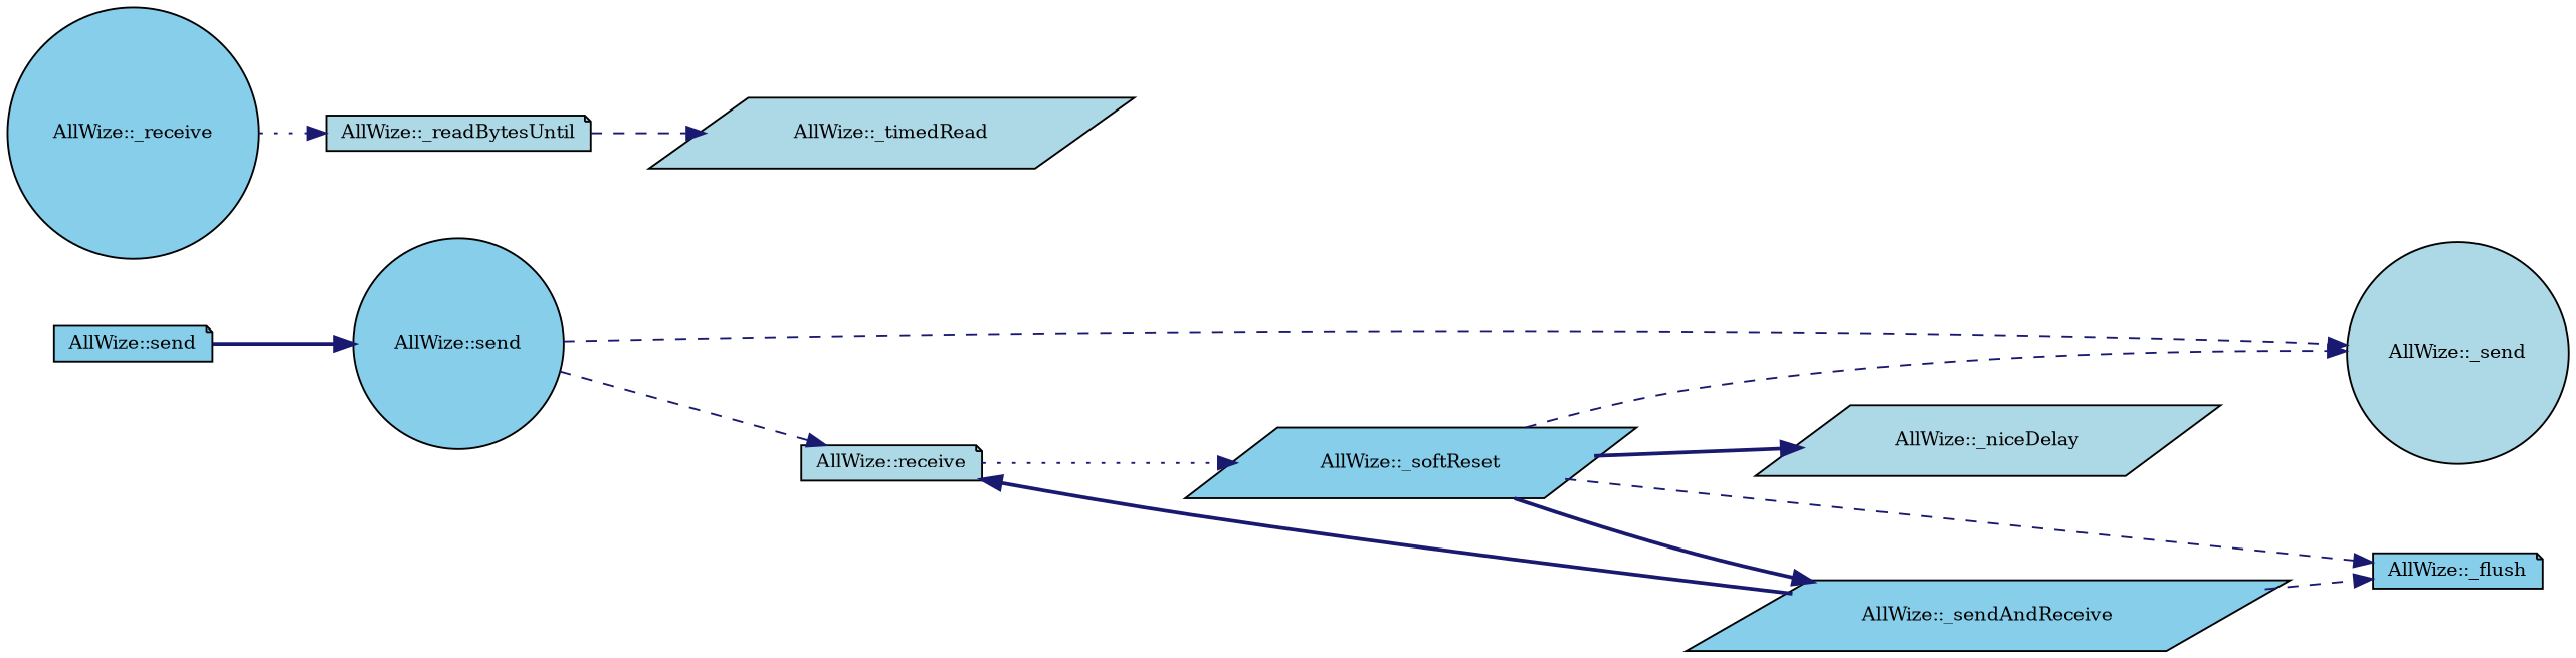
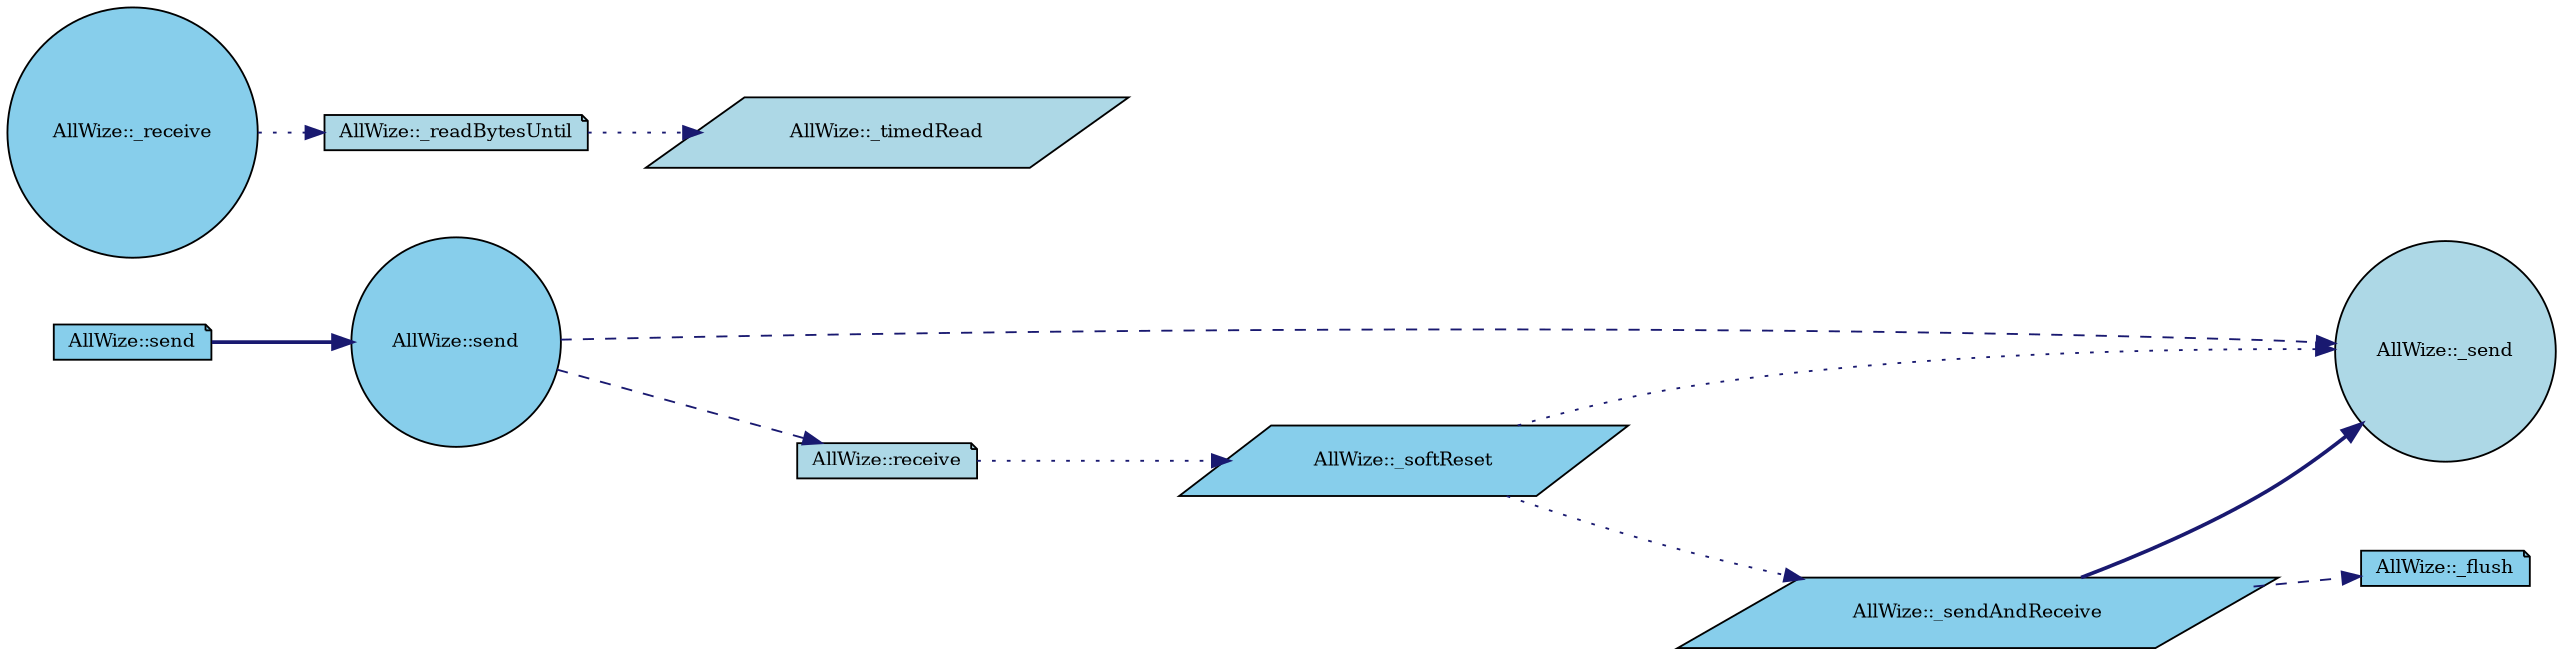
  digraph {
    fontname="DejaVu Serif"
    rankdir=LR
    node [color=black fillcolor=skyblue fontname="DejaVu Serif" fontsize=10 shape=note style=filled]
    edge [color=midnightblue fontname="DejaVu Serif" fontsize=10 labelfontname=Helvetica labelfontsize=10 style=dashed]
    n1 [fontcolor=black height=0.2 label="AllWize::send" width=0.4]
    n2 [height=0.2 label="AllWize::send" shape=circle width=0.4]
    n3 [fillcolor=lightblue height=0.2 label="AllWize::_send" shape=circle width=0.4]
    n4 [fillcolor=lightblue height=0.2 label="AllWize::receive" width=0.4]
    n5 [height=0.2 label="AllWize::_softReset" shape=parallelogram width=0.4]
    n6 [height=0.2 label="AllWize::_flush" width=0.4]
-   n7 [fillcolor=lightblue height=0.2 label="AllWize::_niceDelay" shape=parallelogram width=0.4]
    n8 [height=0.2 label="AllWize::_sendAndReceive" shape=parallelogram width=0.4]
    n9 [height=0.2 label="AllWize::_receive" shape=circle width=0.4]
    n10 [fillcolor=lightblue height=0.2 label="AllWize::_readBytesUntil" width=0.4]
    n11 [fillcolor=lightblue height=0.2 label="AllWize::_timedRead" shape=parallelogram width=0.4]
    n1 -> n2 [style=bold]
    n2 -> n3
    n2 -> n4
    n4 -> n5 [style=dotted]
-   n5 -> n3
-   n5 -> n6
-   n5 -> n7 [style=bold]
-   n5 -> n8 [style=bold]
-   n8 -> n4 [style=bold]
+   n5 -> n3 [style=dotted]
+   n5 -> n8 [style=dotted]
+   n8 -> n3 [style=bold]
    n8 -> n6
    n9 -> n10 [style=dotted]
-   n10 -> n11
+   n10 -> n11 [style=dotted]
  }
